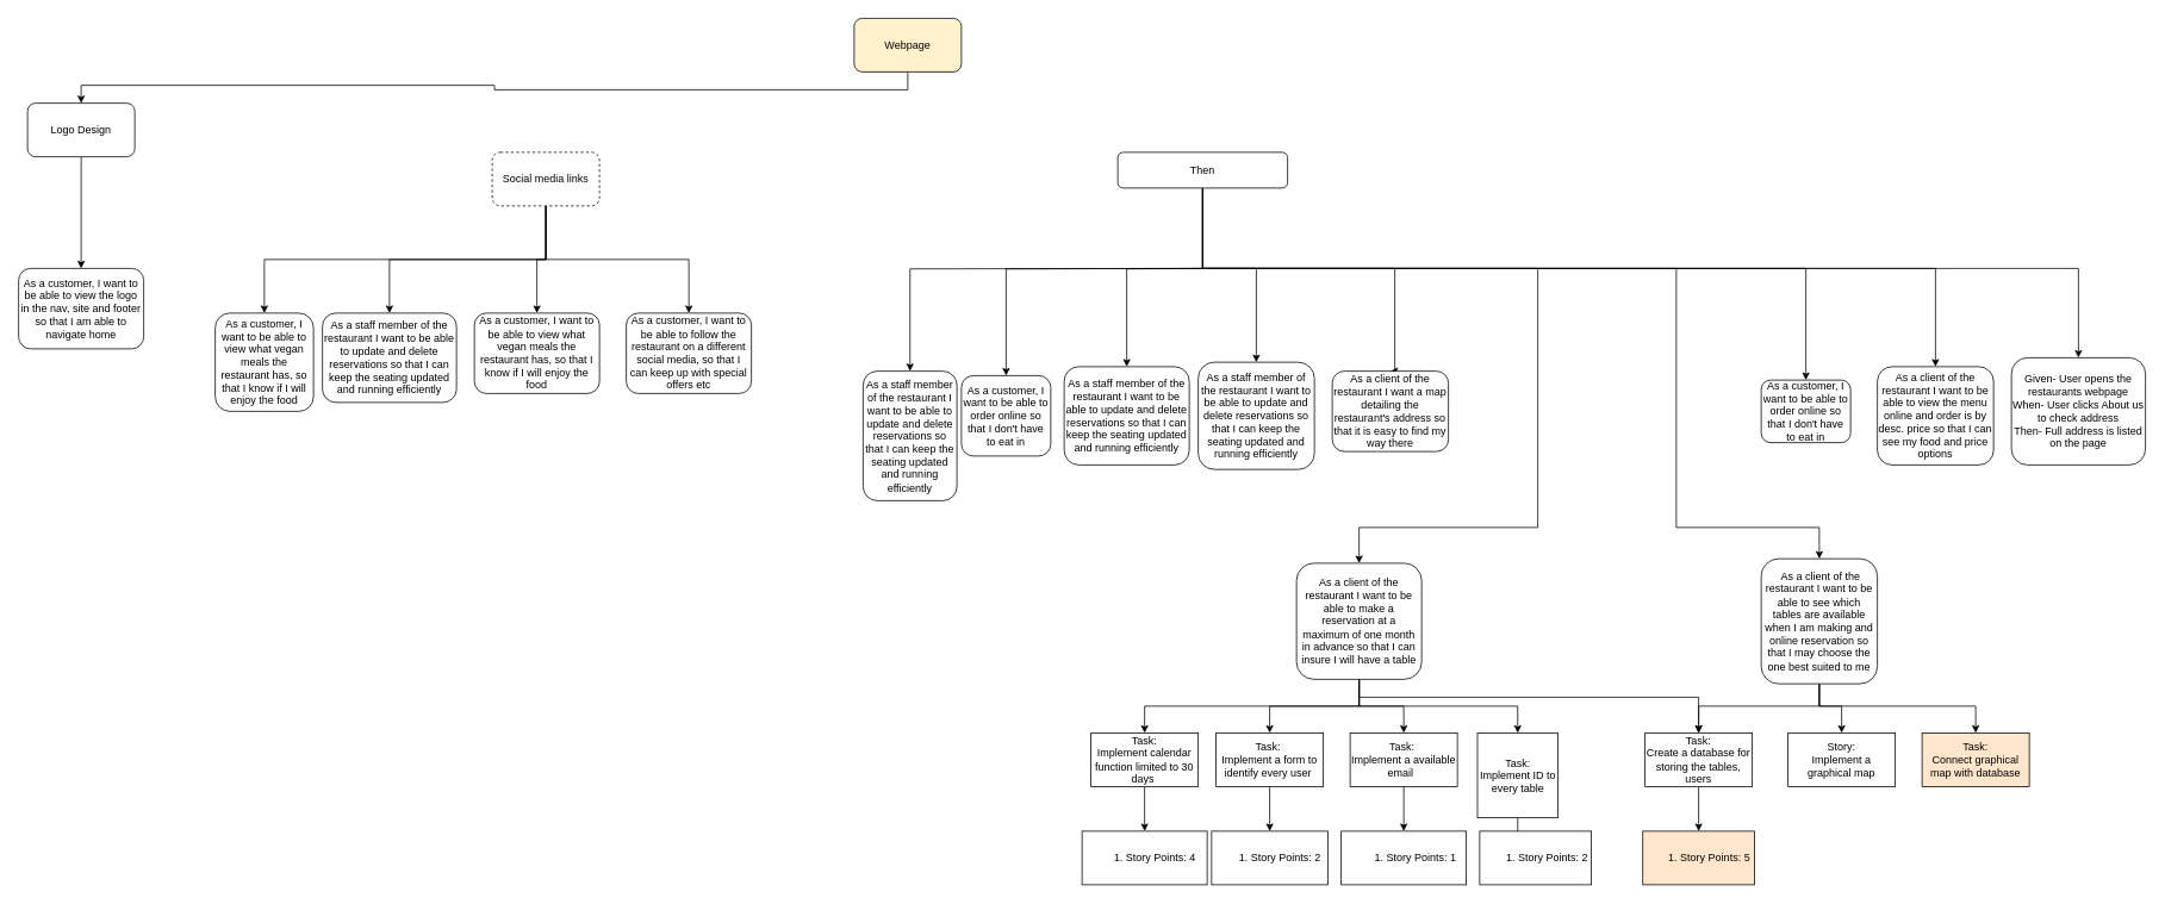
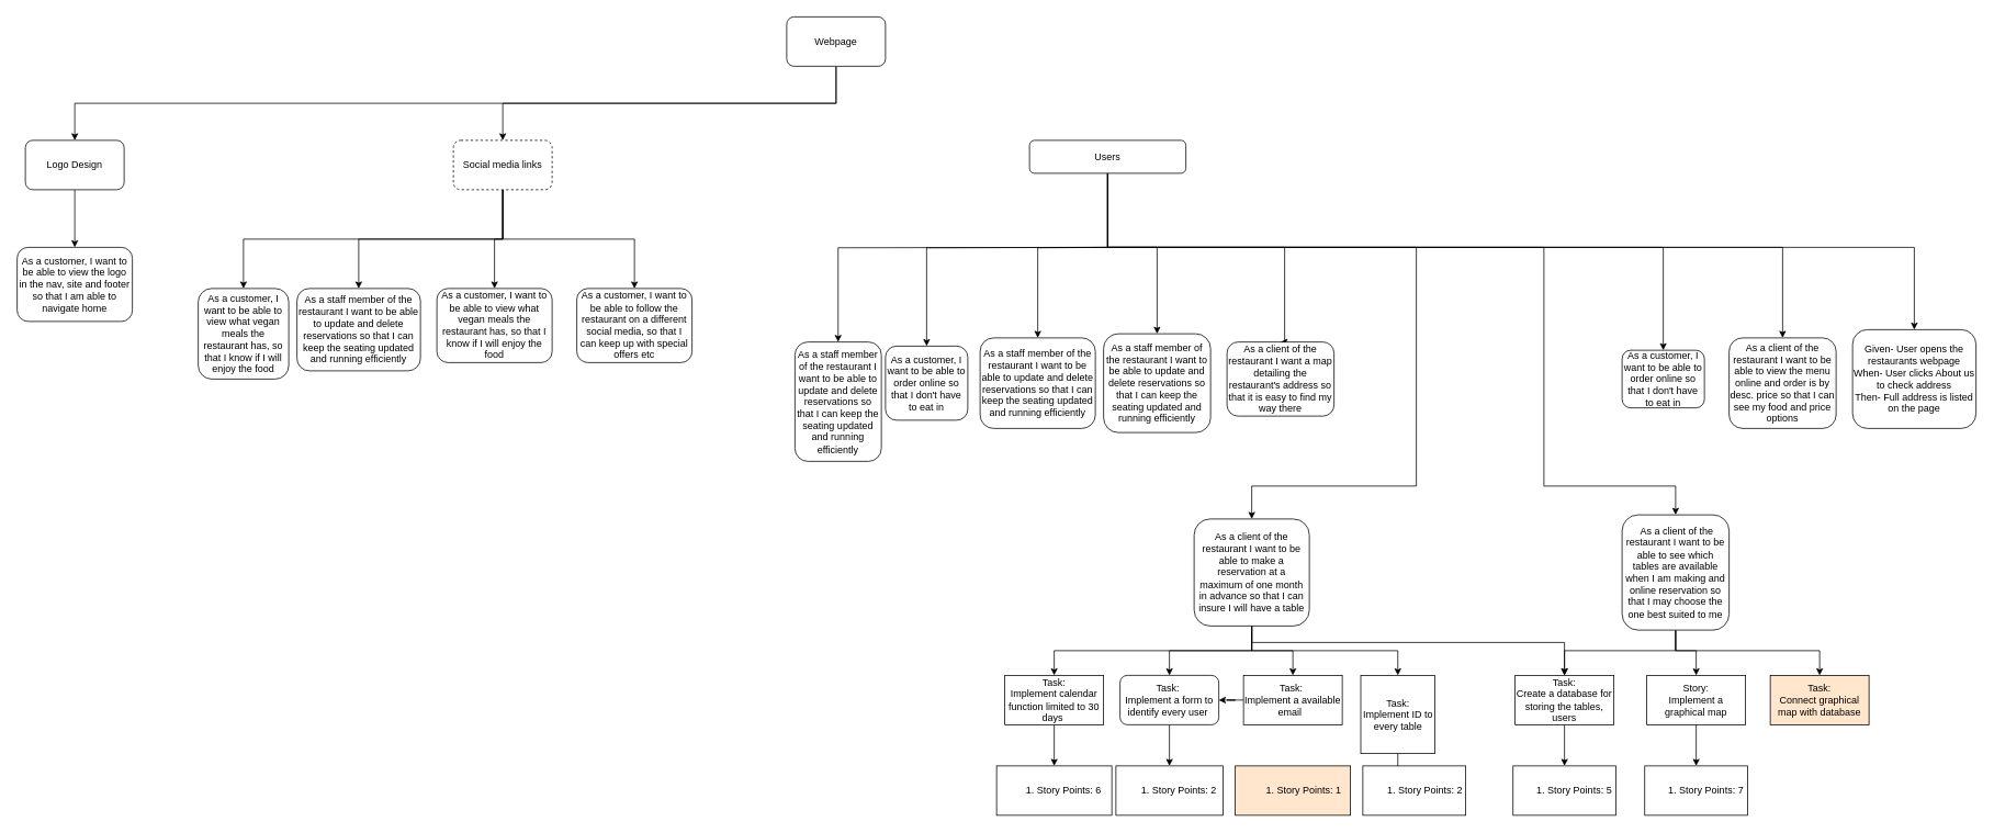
  <mxCell id="0" />
  <mxCell id="1" parent="0" />
  <mxCell id="2" style="edgeStyle=orthogonalEdgeStyle;rounded=0;orthogonalLoop=1;jettySize=auto;html=1;exitX=0.5;exitY=1;exitDx=0;exitDy=0;" parent="1" source="3" target="22" edge="1"><mxGeometry relative="1" as="geometry"><mxPoint x="0" y="300" as="targetPoint" /></mxGeometry></mxCell>
- <mxCell id="3" value="Logo Design" style="rounded=1;whiteSpace=wrap;html=1;" parent="1" vertex="1"><mxGeometry x="30" y="115" width="120" height="60" as="geometry" /></mxCell>
+ <mxCell id="3" value="Logo Design" style="rounded=1;whiteSpace=wrap;html=1;" parent="1" vertex="1"><mxGeometry x="30" y="170" width="120" height="60" as="geometry" /></mxCell>
  <mxCell id="4" style="edgeStyle=orthogonalEdgeStyle;rounded=0;orthogonalLoop=1;jettySize=auto;html=1;exitX=0.5;exitY=1;exitDx=0;exitDy=0;entryX=0.5;entryY=0;entryDx=0;entryDy=0;" parent="1" source="6" target="3" edge="1"><mxGeometry relative="1" as="geometry" /></mxCell>
- <mxCell id="6" value="Webpage" style="rounded=1;whiteSpace=wrap;html=1;fillColor=#fff2cc;" parent="1" vertex="1"><mxGeometry x="955" y="20" width="120" height="60" as="geometry" /></mxCell>
+ <mxCell id="5" style="edgeStyle=orthogonalEdgeStyle;rounded=0;orthogonalLoop=1;jettySize=auto;html=1;exitX=0.5;exitY=1;exitDx=0;exitDy=0;entryX=0.5;entryY=0;entryDx=0;entryDy=0;" parent="1" source="6" target="11" edge="1"><mxGeometry relative="1" as="geometry" /></mxCell>
+ <mxCell id="6" value="Webpage" style="rounded=1;whiteSpace=wrap;html=1;" parent="1" vertex="1"><mxGeometry x="955" y="20" width="120" height="60" as="geometry" /></mxCell>
  <mxCell id="7" style="edgeStyle=orthogonalEdgeStyle;rounded=0;orthogonalLoop=1;jettySize=auto;html=1;exitX=0.5;exitY=1;exitDx=0;exitDy=0;entryX=0.5;entryY=0;entryDx=0;entryDy=0;" parent="1" source="11" target="26" edge="1"><mxGeometry relative="1" as="geometry" /></mxCell>
  <mxCell id="8" style="edgeStyle=orthogonalEdgeStyle;rounded=0;orthogonalLoop=1;jettySize=auto;html=1;exitX=0.5;exitY=1;exitDx=0;exitDy=0;entryX=0.5;entryY=0;entryDx=0;entryDy=0;" parent="1" source="11" target="27" edge="1"><mxGeometry relative="1" as="geometry" /></mxCell>
  <mxCell id="9" style="edgeStyle=orthogonalEdgeStyle;rounded=0;orthogonalLoop=1;jettySize=auto;html=1;exitX=0.5;exitY=1;exitDx=0;exitDy=0;entryX=0.5;entryY=0;entryDx=0;entryDy=0;" parent="1" source="11" target="28" edge="1"><mxGeometry relative="1" as="geometry"><Array as="points"><mxPoint x="610" y="290" /><mxPoint x="770" y="290" /></Array></mxGeometry></mxCell>
  <mxCell id="10" style="edgeStyle=orthogonalEdgeStyle;rounded=0;orthogonalLoop=1;jettySize=auto;html=1;exitX=0.5;exitY=1;exitDx=0;exitDy=0;" parent="1" source="11" target="29" edge="1"><mxGeometry relative="1" as="geometry"><mxPoint x="320" y="350" as="targetPoint" /></mxGeometry></mxCell>
  <mxCell id="11" value="Social media links" style="rounded=1;whiteSpace=wrap;html=1;dashed=1;" parent="1" vertex="1"><mxGeometry x="550" y="170" width="120" height="60" as="geometry" /></mxCell>
  <mxCell id="12" style="edgeStyle=orthogonalEdgeStyle;rounded=0;orthogonalLoop=1;jettySize=auto;html=1;exitX=0.5;exitY=1;exitDx=0;exitDy=0;" parent="1" target="23" edge="1"><mxGeometry relative="1" as="geometry"><mxPoint x="1200" y="350" as="targetPoint" /><mxPoint x="1345" y="300" as="sourcePoint" /></mxGeometry></mxCell>
  <mxCell id="13" style="edgeStyle=orthogonalEdgeStyle;rounded=0;orthogonalLoop=1;jettySize=auto;html=1;exitX=0.5;exitY=1;exitDx=0;exitDy=0;entryX=0.5;entryY=0;entryDx=0;entryDy=0;" parent="1" target="30" edge="1"><mxGeometry relative="1" as="geometry"><mxPoint x="1140" y="350" as="targetPoint" /><mxPoint x="1345" y="300" as="sourcePoint" /></mxGeometry></mxCell>
  <mxCell id="14" style="edgeStyle=orthogonalEdgeStyle;rounded=0;orthogonalLoop=1;jettySize=auto;html=1;exitX=0.5;exitY=1;exitDx=0;exitDy=0;entryX=0.5;entryY=0;entryDx=0;entryDy=0;" parent="1" target="25" edge="1"><mxGeometry relative="1" as="geometry"><mxPoint x="1280" y="350" as="targetPoint" /><mxPoint x="1345" y="300" as="sourcePoint" /></mxGeometry></mxCell>
  <mxCell id="15" style="edgeStyle=orthogonalEdgeStyle;rounded=0;orthogonalLoop=1;jettySize=auto;html=1;exitX=0.5;exitY=1;exitDx=0;exitDy=0;entryX=0.5;entryY=0;entryDx=0;entryDy=0;" parent="1" source="21" target="24" edge="1"><mxGeometry relative="1" as="geometry"><mxPoint x="1340" y="350" as="targetPoint" /><mxPoint x="1345" y="300" as="sourcePoint" /><Array as="points"><mxPoint x="1345" y="300" /><mxPoint x="1405" y="300" /></Array></mxGeometry></mxCell>
  <mxCell id="16" style="edgeStyle=orthogonalEdgeStyle;rounded=0;orthogonalLoop=1;jettySize=auto;html=1;exitX=0.5;exitY=1;exitDx=0;exitDy=0;entryX=0.5;entryY=0;entryDx=0;entryDy=0;" parent="1" target="31" edge="1"><mxGeometry relative="1" as="geometry"><mxPoint x="1560" y="380" as="targetPoint" /><mxPoint x="1345" y="300" as="sourcePoint" /><Array as="points"><mxPoint x="1560" y="300" /><mxPoint x="1560" y="415" /></Array></mxGeometry></mxCell>
  <mxCell id="17" style="edgeStyle=orthogonalEdgeStyle;rounded=0;orthogonalLoop=1;jettySize=auto;html=1;exitX=0.5;exitY=1;exitDx=0;exitDy=0;entryX=0.5;entryY=0;entryDx=0;entryDy=0;" parent="1" source="21" target="36" edge="1"><mxGeometry relative="1" as="geometry"><Array as="points"><mxPoint x="1345" y="300" /><mxPoint x="1720" y="300" /><mxPoint x="1720" y="590" /><mxPoint x="1520" y="590" /></Array></mxGeometry></mxCell>
  <mxCell id="18" style="edgeStyle=orthogonalEdgeStyle;rounded=0;orthogonalLoop=1;jettySize=auto;html=1;exitX=0.5;exitY=1;exitDx=0;exitDy=0;entryX=0.5;entryY=0;entryDx=0;entryDy=0;" parent="1" source="21" target="40" edge="1"><mxGeometry relative="1" as="geometry"><Array as="points"><mxPoint x="1345" y="300" /><mxPoint x="1875" y="300" /><mxPoint x="1875" y="590" /><mxPoint x="2035" y="590" /></Array></mxGeometry></mxCell>
  <mxCell id="19" style="edgeStyle=orthogonalEdgeStyle;rounded=0;orthogonalLoop=1;jettySize=auto;html=1;exitX=0.5;exitY=1;exitDx=0;exitDy=0;entryX=0.5;entryY=0;entryDx=0;entryDy=0;" parent="1" source="21" target="43" edge="1"><mxGeometry relative="1" as="geometry"><Array as="points"><mxPoint x="1345" y="300" /><mxPoint x="2165" y="300" /></Array></mxGeometry></mxCell>
  <mxCell id="20" style="edgeStyle=orthogonalEdgeStyle;rounded=0;orthogonalLoop=1;jettySize=auto;html=1;exitX=0.5;exitY=1;exitDx=0;exitDy=0;entryX=0.5;entryY=0;entryDx=0;entryDy=0;" parent="1" source="21" target="44" edge="1"><mxGeometry relative="1" as="geometry"><Array as="points"><mxPoint x="1345" y="300" /><mxPoint x="2325" y="300" /></Array></mxGeometry></mxCell>
- <mxCell id="21" value="&lt;p&gt;Then&lt;/p&gt;" style="rounded=1;whiteSpace=wrap;html=1;" parent="1" vertex="1"><mxGeometry x="1250" y="170" width="190" height="40" as="geometry" /></mxCell>
+ <mxCell id="21" value="&lt;p&gt;Users&lt;/p&gt;" style="rounded=1;whiteSpace=wrap;html=1;" parent="1" vertex="1"><mxGeometry x="1250" y="170" width="190" height="40" as="geometry" /></mxCell>
  <mxCell id="22" value="As a customer, I want to be able to view the logo in the nav, site and footer so that I am able to navigate home" style="rounded=1;whiteSpace=wrap;html=1;" parent="1" vertex="1"><mxGeometry x="20" y="300" width="140" height="90" as="geometry" /></mxCell>
  <mxCell id="23" value="As a staff member of the restaurant I want to be able to update and delete reservations so that I can keep the seating updated and running efficiently" style="rounded=1;whiteSpace=wrap;html=1;" parent="1" vertex="1"><mxGeometry x="965" y="415" width="105" height="145" as="geometry" /></mxCell>
  <mxCell id="24" value="As a staff member of the restaurant I want to be able to update and delete reservations so that I can keep the seating updated and running efficiently" style="rounded=1;whiteSpace=wrap;html=1;" parent="1" vertex="1"><mxGeometry x="1340" y="405" width="130" height="120" as="geometry" /></mxCell>
  <mxCell id="25" value="As a staff member of the restaurant I want to be able to update and delete reservations so that I can keep the seating updated and running efficiently" style="rounded=1;whiteSpace=wrap;html=1;" parent="1" vertex="1"><mxGeometry x="1190" y="410" width="140" height="110" as="geometry" /></mxCell>
  <mxCell id="26" value="As a staff member of the restaurant I want to be able to update and delete reservations so that I can keep the seating updated and running efficiently" style="rounded=1;whiteSpace=wrap;html=1;" parent="1" vertex="1"><mxGeometry x="360" y="350" width="150" height="100" as="geometry" /></mxCell>
  <mxCell id="27" value="As a customer, I want to be able to view what vegan meals the restaurant has, so that I know if I will enjoy the food" style="rounded=1;whiteSpace=wrap;html=1;" parent="1" vertex="1"><mxGeometry x="530" y="350" width="140" height="90" as="geometry" /></mxCell>
  <mxCell id="28" value="As a customer, I want to be able to follow the restaurant on a different social media, so that I can keep up with special offers etc" style="rounded=1;whiteSpace=wrap;html=1;" parent="1" vertex="1"><mxGeometry x="700" y="350" width="140" height="90" as="geometry" /></mxCell>
  <mxCell id="29" value="As a customer, I want to be able to view what vegan meals the restaurant has, so that I know if I will enjoy the food" style="rounded=1;whiteSpace=wrap;html=1;" parent="1" vertex="1"><mxGeometry x="240" y="350" width="110" height="110" as="geometry" /></mxCell>
  <mxCell id="30" value="As a customer, I want to be able to order online so that I don't have to eat in" style="rounded=1;whiteSpace=wrap;html=1;" parent="1" vertex="1"><mxGeometry x="1075" y="420" width="100" height="90" as="geometry" /></mxCell>
  <mxCell id="31" value="As a client of the restaurant I want a map detailing the restaurant's address so that it is easy to find my way there" style="rounded=1;whiteSpace=wrap;html=1;" parent="1" vertex="1"><mxGeometry x="1490" y="415" width="130" height="90" as="geometry" /></mxCell>
  <mxCell id="32" style="edgeStyle=orthogonalEdgeStyle;rounded=0;orthogonalLoop=1;jettySize=auto;html=1;exitX=0.5;exitY=1;exitDx=0;exitDy=0;" edge="1" parent="1" source="36" target="46"><mxGeometry relative="1" as="geometry"><mxPoint x="1330" y="820" as="targetPoint" /></mxGeometry></mxCell>
  <mxCell id="33" style="edgeStyle=orthogonalEdgeStyle;rounded=0;orthogonalLoop=1;jettySize=auto;html=1;exitX=0.5;exitY=1;exitDx=0;exitDy=0;entryX=0.5;entryY=0;entryDx=0;entryDy=0;" edge="1" parent="1" source="36" target="51"><mxGeometry relative="1" as="geometry" /></mxCell>
  <mxCell id="34" style="edgeStyle=orthogonalEdgeStyle;rounded=0;orthogonalLoop=1;jettySize=auto;html=1;exitX=0.5;exitY=1;exitDx=0;exitDy=0;" edge="1" parent="1" source="36" target="53"><mxGeometry relative="1" as="geometry"><mxPoint x="1690" y="820" as="targetPoint" /></mxGeometry></mxCell>
  <mxCell id="35" style="edgeStyle=orthogonalEdgeStyle;rounded=0;orthogonalLoop=1;jettySize=auto;html=1;exitX=0.5;exitY=1;exitDx=0;exitDy=0;" edge="1" parent="1" source="36" target="61"><mxGeometry relative="1" as="geometry"><Array as="points"><mxPoint x="1520" y="780" /><mxPoint x="1900" y="780" /></Array></mxGeometry></mxCell>
  <mxCell id="36" value="As a client of the restaurant I want to be able to make a reservation at a maximum of one month in advance so that I can insure I will have a table" style="rounded=1;whiteSpace=wrap;html=1;" parent="1" vertex="1"><mxGeometry x="1450" y="630" width="140" height="130" as="geometry" /></mxCell>
  <mxCell id="37" value="" style="edgeStyle=orthogonalEdgeStyle;rounded=0;orthogonalLoop=1;jettySize=auto;html=1;exitX=0.5;exitY=1;exitDx=0;exitDy=0;entryX=0.5;entryY=0;entryDx=0;entryDy=0;" edge="1" parent="1" source="40" target="61"><mxGeometry relative="1" as="geometry"><mxPoint x="2125" y="820" as="targetPoint" /><Array as="points"><mxPoint x="2035" y="790" /><mxPoint x="1900" y="790" /></Array></mxGeometry></mxCell>
  <mxCell id="38" style="edgeStyle=orthogonalEdgeStyle;rounded=0;orthogonalLoop=1;jettySize=auto;html=1;exitX=0.5;exitY=1;exitDx=0;exitDy=0;entryX=0.5;entryY=0;entryDx=0;entryDy=0;" edge="1" parent="1" source="40" target="59"><mxGeometry relative="1" as="geometry"><Array as="points"><mxPoint x="2035" y="790" /><mxPoint x="2060" y="790" /></Array></mxGeometry></mxCell>
  <mxCell id="39" style="edgeStyle=orthogonalEdgeStyle;rounded=0;orthogonalLoop=1;jettySize=auto;html=1;exitX=0.5;exitY=1;exitDx=0;exitDy=0;" edge="1" parent="1" source="40" target="62"><mxGeometry relative="1" as="geometry"><mxPoint x="2210" y="820" as="targetPoint" /><Array as="points"><mxPoint x="2035" y="790" /><mxPoint x="2210" y="790" /></Array></mxGeometry></mxCell>
  <mxCell id="40" value="&lt;div&gt;&amp;nbsp;&lt;span&gt;As a client of the restaurant I want to be able to see which tables are available when I am making and online reservation so that I may choose the one best suited to me&lt;/span&gt;&lt;/div&gt;" style="rounded=1;whiteSpace=wrap;html=1;" parent="1" vertex="1"><mxGeometry x="1970" y="625" width="130" height="140" as="geometry" /></mxCell>
  <mxCell id="41" value="As a customer, I want to be able to order online so that I don't have to eat in" style="rounded=1;whiteSpace=wrap;html=1;" parent="1" vertex="1"><mxGeometry x="1970" y="425" width="100" height="70" as="geometry" /></mxCell>
  <mxCell id="42" style="edgeStyle=orthogonalEdgeStyle;rounded=0;orthogonalLoop=1;jettySize=auto;html=1;exitX=0.5;exitY=1;exitDx=0;exitDy=0;" parent="1" source="21" target="41" edge="1"><mxGeometry relative="1" as="geometry"><mxPoint x="2101.333" y="390" as="targetPoint" /><mxPoint x="1345" y="210" as="sourcePoint" /><Array as="points"><mxPoint x="1345" y="300" /><mxPoint x="2020" y="300" /></Array></mxGeometry></mxCell>
  <mxCell id="43" value="As a client of the restaurant I want to be able to view the menu online and order is by desc. price so that I can see my food and price options" style="rounded=1;whiteSpace=wrap;html=1;" parent="1" vertex="1"><mxGeometry x="2100" y="410" width="130" height="110" as="geometry" /></mxCell>
  <mxCell id="44" value="&lt;div&gt;Given- User opens the restaurants webpage&lt;/div&gt;&lt;div&gt;When- User clicks About us to check address&lt;/div&gt;&lt;div&gt;Then- Full address is listed on the page&lt;/div&gt;" style="rounded=1;whiteSpace=wrap;html=1;" parent="1" vertex="1"><mxGeometry x="2250" y="400" width="150" height="120" as="geometry" /></mxCell>
  <mxCell id="45" value="" style="edgeStyle=orthogonalEdgeStyle;rounded=0;orthogonalLoop=1;jettySize=auto;html=1;" edge="1" parent="1" source="46" target="54"><mxGeometry relative="1" as="geometry" /></mxCell>
  <mxCell id="46" value="Task:&lt;br&gt;Implement calendar function limited to 30 days&amp;nbsp;" style="rounded=0;whiteSpace=wrap;html=1;" vertex="1" parent="1"><mxGeometry x="1220" y="820" width="120" height="60" as="geometry" /></mxCell>
  <mxCell id="47" value="" style="edgeStyle=orthogonalEdgeStyle;rounded=0;orthogonalLoop=1;jettySize=auto;html=1;" edge="1" parent="1" source="48" target="55"><mxGeometry relative="1" as="geometry" /></mxCell>
- <mxCell id="48" value="Task:&amp;nbsp;&lt;br&gt;Implement a form to identify every user&amp;nbsp;" style="rounded=0;whiteSpace=wrap;html=1;" vertex="1" parent="1"><mxGeometry x="1360" y="820" width="120" height="60" as="geometry" /></mxCell>
+ <mxCell id="48" value="Task:&amp;nbsp;&lt;br&gt;Implement a form to identify every user&amp;nbsp;" style="whiteSpace=wrap;html=1;rounded=1;" vertex="1" parent="1"><mxGeometry x="1360" y="820" width="120" height="60" as="geometry" /></mxCell>
  <mxCell id="49" style="edgeStyle=orthogonalEdgeStyle;rounded=0;orthogonalLoop=1;jettySize=auto;html=1;exitX=0.5;exitY=1;exitDx=0;exitDy=0;" edge="1" parent="1" source="36" target="48"><mxGeometry relative="1" as="geometry"><mxPoint x="1420" y="820" as="targetPoint" /><mxPoint x="1520" y="760" as="sourcePoint" /></mxGeometry></mxCell>
- <mxCell id="50" value="" style="edgeStyle=orthogonalEdgeStyle;rounded=0;orthogonalLoop=1;jettySize=auto;html=1;" edge="1" parent="1" source="51" target="56"><mxGeometry relative="1" as="geometry" /></mxCell>
+ <mxCell id="50" value="" style="edgeStyle=orthogonalEdgeStyle;rounded=0;orthogonalLoop=1;jettySize=auto;html=1;" edge="1" parent="1" source="51" target="48"><mxGeometry relative="1" as="geometry" /></mxCell>
  <mxCell id="51" value="Task:&amp;nbsp;&lt;br&gt;Implement a available email&amp;nbsp;&amp;nbsp;" style="rounded=0;whiteSpace=wrap;html=1;" vertex="1" parent="1"><mxGeometry x="1510" y="820" width="120" height="60" as="geometry" /></mxCell>
  <mxCell id="52" value="" style="edgeStyle=orthogonalEdgeStyle;rounded=0;orthogonalLoop=1;jettySize=auto;html=1;" edge="1" parent="1" source="53" target="57"><mxGeometry relative="1" as="geometry" /></mxCell>
  <mxCell id="53" value="Task:&lt;br&gt;Implement ID to every table" style="rounded=0;whiteSpace=wrap;html=1;" vertex="1" parent="1"><mxGeometry x="1652.5" y="820" width="90" height="95" as="geometry" /></mxCell>
- <mxCell id="54" value="&lt;ol&gt;&lt;li&gt;Story Points: 4&amp;nbsp;&lt;/li&gt;&lt;/ol&gt;" style="whiteSpace=wrap;html=1;rounded=0;" vertex="1" parent="1"><mxGeometry x="1210" y="930" width="140" height="60" as="geometry" /></mxCell>
+ <mxCell id="54" value="&lt;ol&gt;&lt;li&gt;Story Points: 6&amp;nbsp;&lt;/li&gt;&lt;/ol&gt;" style="whiteSpace=wrap;html=1;rounded=0;" vertex="1" parent="1"><mxGeometry x="1210" y="930" width="140" height="60" as="geometry" /></mxCell>
  <mxCell id="55" value="&lt;ol&gt;&lt;li&gt;Story Points: 2&amp;nbsp;&lt;/li&gt;&lt;/ol&gt;" style="whiteSpace=wrap;html=1;rounded=0;" vertex="1" parent="1"><mxGeometry x="1355" y="930" width="130" height="60" as="geometry" /></mxCell>
- <mxCell id="56" value="&lt;ol&gt;&lt;li&gt;Story Points: 1&lt;/li&gt;&lt;/ol&gt;" style="whiteSpace=wrap;html=1;rounded=0;" vertex="1" parent="1"><mxGeometry x="1500" y="930" width="140" height="60" as="geometry" /></mxCell>
+ <mxCell id="56" value="&lt;ol&gt;&lt;li&gt;Story Points: 1&lt;/li&gt;&lt;/ol&gt;" style="whiteSpace=wrap;html=1;rounded=0;fillColor=#ffe6cc;" vertex="1" parent="1"><mxGeometry x="1500" y="930" width="140" height="60" as="geometry" /></mxCell>
  <mxCell id="57" value="&lt;ol&gt;&lt;li&gt;Story Points: 2&lt;/li&gt;&lt;/ol&gt;" style="whiteSpace=wrap;html=1;rounded=0;" vertex="1" parent="1"><mxGeometry x="1655" y="930" width="125" height="60" as="geometry" /></mxCell>
+ <mxCell id="58" style="edgeStyle=orthogonalEdgeStyle;rounded=0;orthogonalLoop=1;jettySize=auto;html=1;exitX=0.5;exitY=1;exitDx=0;exitDy=0;entryX=0.5;entryY=0;entryDx=0;entryDy=0;" edge="1" parent="1" source="59" target="64"><mxGeometry relative="1" as="geometry" /></mxCell>
  <mxCell id="59" value="Story:&lt;br&gt;Implement a graphical map" style="rounded=0;whiteSpace=wrap;html=1;" vertex="1" parent="1"><mxGeometry x="2000" y="820" width="120" height="60" as="geometry" /></mxCell>
  <mxCell id="60" style="edgeStyle=orthogonalEdgeStyle;rounded=0;orthogonalLoop=1;jettySize=auto;html=1;exitX=0.5;exitY=1;exitDx=0;exitDy=0;entryX=0.5;entryY=0;entryDx=0;entryDy=0;" edge="1" parent="1" source="61" target="63"><mxGeometry relative="1" as="geometry" /></mxCell>
  <mxCell id="61" value="Task:&lt;br&gt;Create a database for storing the tables, users" style="rounded=0;whiteSpace=wrap;html=1;" vertex="1" parent="1"><mxGeometry x="1840" y="820" width="120" height="60" as="geometry" /></mxCell>
  <mxCell id="62" value="Task:&lt;br&gt;Connect graphical map with database" style="rounded=0;whiteSpace=wrap;html=1;fillColor=#ffe6cc;" vertex="1" parent="1"><mxGeometry x="2150" y="820" width="120" height="60" as="geometry" /></mxCell>
- <mxCell id="63" value="&lt;ol&gt;&lt;li&gt;Story Points: 5&amp;nbsp;&lt;/li&gt;&lt;/ol&gt;" style="whiteSpace=wrap;html=1;rounded=0;fillColor=#ffe6cc;" vertex="1" parent="1"><mxGeometry x="1837.5" y="930" width="125" height="60" as="geometry" /></mxCell>
+ <mxCell id="63" value="&lt;ol&gt;&lt;li&gt;Story Points: 5&amp;nbsp;&lt;/li&gt;&lt;/ol&gt;" style="whiteSpace=wrap;html=1;rounded=0;" vertex="1" parent="1"><mxGeometry x="1837.5" y="930" width="125" height="60" as="geometry" /></mxCell>
+ <mxCell id="64" value="&lt;ol&gt;&lt;li&gt;Story Points: 7&amp;nbsp;&lt;/li&gt;&lt;/ol&gt;" style="whiteSpace=wrap;html=1;rounded=0;" vertex="1" parent="1"><mxGeometry x="1997.5" y="930" width="125" height="60" as="geometry" /></mxCell>
